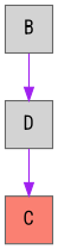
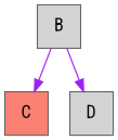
  digraph {
    color="#242038"
    fontname="Roboto Condensed"
    node [color=gray40 fillcolor=lightgrey fontname="Roboto Condensed" shape=square style=filled]
    edge [color=purple fontname="Roboto Condensed"]
    C [fillcolor=salmon]
    B
    D
-   D -> C
+   B -> C
    B -> D
  }
